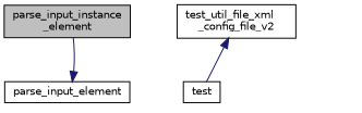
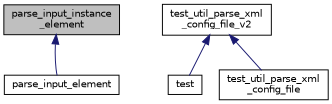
  digraph {
    rankdir=TB
    node [color=black fillcolor=white fontname=Helvetica fontsize=10 shape=record style=filled]
    edge [color=midnightblue dir=back fontname=Helvetica fontsize=10 labelfontname=Helvetica labelfontsize=10 style=solid]
    n1 [fillcolor=grey75 fontcolor=black height=0.2 label="parse_input_instance\l_element" width=0.4]
    n2 [height=0.2 label=parse_input_element width=0.4]
-   n3 [height=0.2 label="test_util_file_xml\l_config_file_v2" width=0.4]
+   n3 [height=0.2 label="test_util_parse_xml\l_config_file_v2" width=0.4]
    n4 [height=0.2 label=test width=0.4]
-   n2 -> n1
+   n5 [height=0.2 label="test_util_parse_xml\l_config_file" width=0.4]
+   n1 -> n2
    n3 -> n4
+   n3 -> n5
  }
